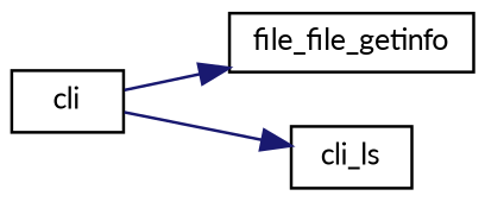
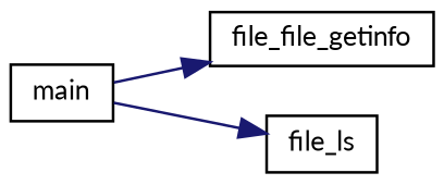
  digraph {
    fontname=Lato
    rankdir=RL
    node [color=black fillcolor=white fontname=Lato fontsize=10 shape=record style=filled]
    edge [color=midnightblue dir=back fontname=Lato fontsize=10 labelfontname=Helvetica labelfontsize=10 style=solid]
    n1 [height=0.2 label=file_file_getinfo width=0.4]
-   n2 [height=0.2 label=cli width=0.4]
-   n3 [height=0.2 label=cli_ls width=0.4]
+   n2 [height=0.2 label=main width=0.4]
+   n3 [height=0.2 label=file_ls width=0.4]
    n1 -> n2
    n3 -> n2
  }
